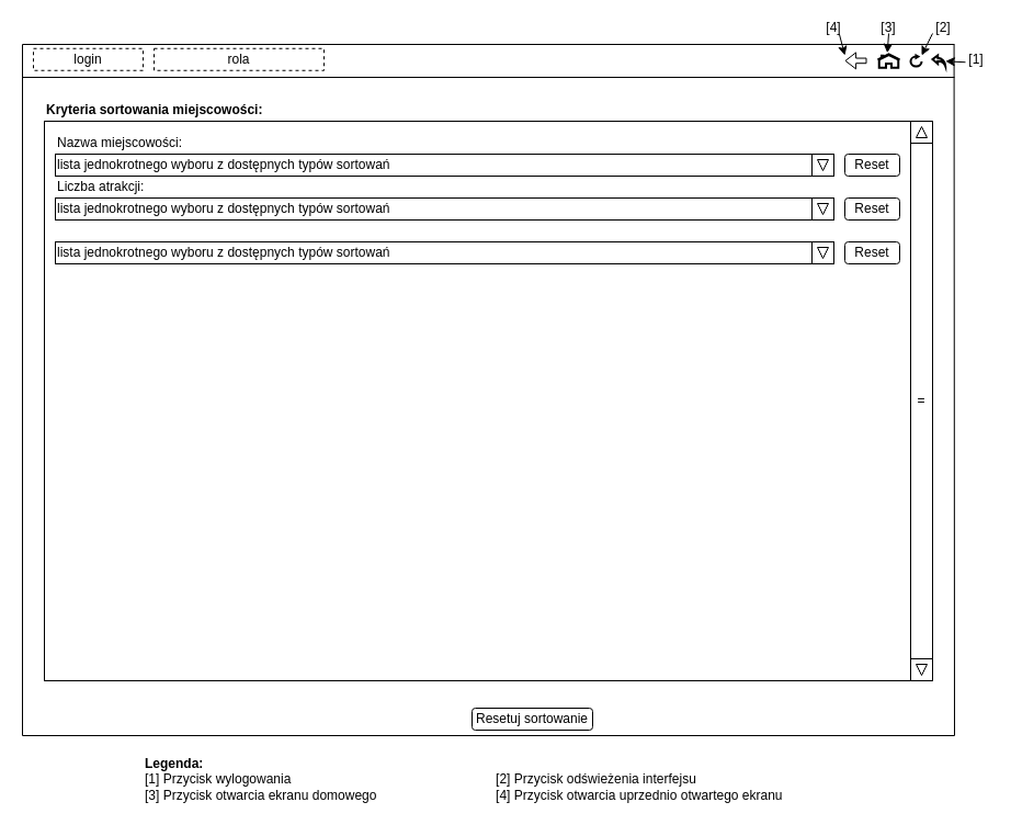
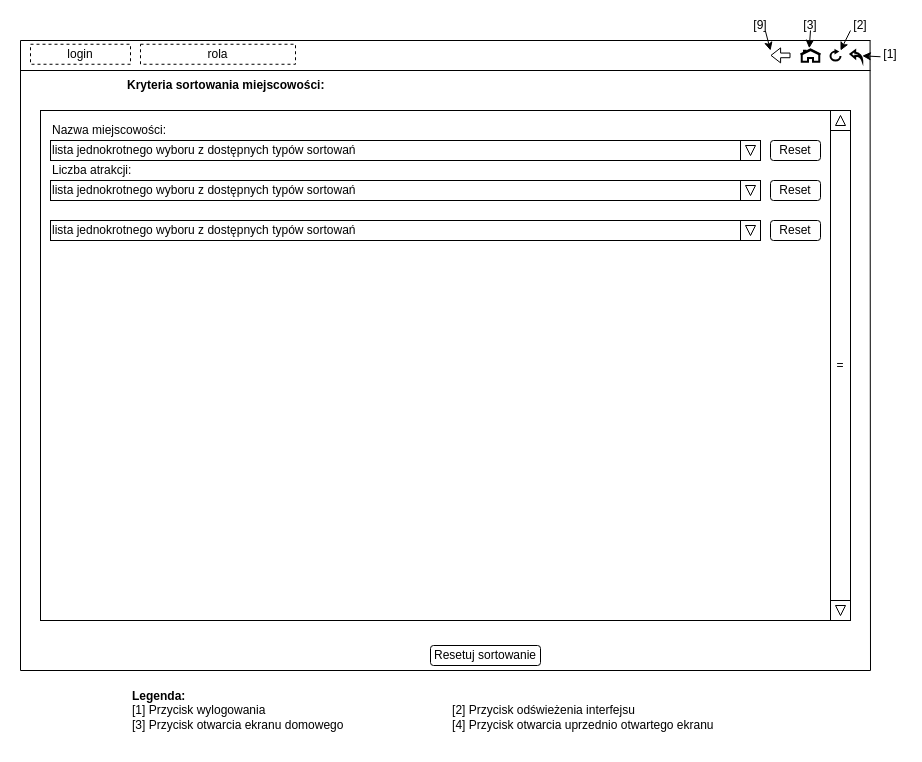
  <mxCell id="0" />
  <mxCell id="1" parent="0" />
  <mxCell id="2" value="" style="rounded=0;whiteSpace=wrap;html=1;" vertex="1" parent="1"><mxGeometry x="40" y="110" width="790" height="510" as="geometry" /></mxCell>
  <mxCell id="3" value="" style="endArrow=none;html=1;rounded=0;" parent="1" edge="1"><mxGeometry width="50" height="50" relative="1" as="geometry"><mxPoint x="20" y="40" as="sourcePoint" /><mxPoint x="870" y="40" as="targetPoint" /></mxGeometry></mxCell>
  <mxCell id="4" value="" style="endArrow=none;html=1;rounded=0;" parent="1" edge="1"><mxGeometry width="50" height="50" relative="1" as="geometry"><mxPoint x="20" y="670" as="sourcePoint" /><mxPoint x="20" y="40" as="targetPoint" /></mxGeometry></mxCell>
  <mxCell id="5" value="" style="endArrow=none;html=1;rounded=0;" parent="1" edge="1"><mxGeometry width="50" height="50" relative="1" as="geometry"><mxPoint x="20" y="70" as="sourcePoint" /><mxPoint x="870" y="70" as="targetPoint" /></mxGeometry></mxCell>
  <mxCell id="6" value="" style="endArrow=none;html=1;rounded=0;" parent="1" edge="1"><mxGeometry width="50" height="50" relative="1" as="geometry"><mxPoint x="870" y="670" as="sourcePoint" /><mxPoint x="869.58" y="40" as="targetPoint" /></mxGeometry></mxCell>
  <mxCell id="7" value="" style="html=1;verticalLabelPosition=bottom;align=center;labelBackgroundColor=#ffffff;verticalAlign=top;strokeWidth=2;shadow=0;dashed=0;shape=mxgraph.ios7.icons.home;" parent="1" vertex="1"><mxGeometry x="800" y="48.75" width="20" height="12.5" as="geometry" /></mxCell>
  <mxCell id="8" value="" style="html=1;verticalLabelPosition=bottom;align=center;labelBackgroundColor=#ffffff;verticalAlign=top;strokeWidth=2;shadow=0;dashed=0;shape=mxgraph.ios7.icons.back;fontFamily=Helvetica;fontSize=12;" parent="1" vertex="1"><mxGeometry x="850" y="50" width="11.76" height="10" as="geometry" /></mxCell>
  <mxCell id="9" value="" style="html=1;verticalLabelPosition=bottom;align=center;labelBackgroundColor=#ffffff;verticalAlign=top;strokeWidth=2;shadow=0;dashed=0;shape=mxgraph.ios7.icons.reload;fontFamily=Helvetica;fontSize=12;" parent="1" vertex="1"><mxGeometry x="830" y="50" width="10" height="10" as="geometry" /></mxCell>
  <mxCell id="10" value="[1]" style="text;html=1;strokeColor=none;fillColor=none;align=center;verticalAlign=middle;whiteSpace=wrap;rounded=0;fontSize=12;fontFamily=Helvetica;fontColor=default;" parent="1" vertex="1"><mxGeometry x="880" y="48.75" width="20" height="10" as="geometry" /></mxCell>
  <mxCell id="11" value="" style="endArrow=classic;html=1;rounded=0;fontFamily=Helvetica;fontSize=12;fontColor=default;exitX=0;exitY=0.75;exitDx=0;exitDy=0;" parent="1" source="10" target="8" edge="1"><mxGeometry width="50" height="50" relative="1" as="geometry"><mxPoint x="800" y="20" as="sourcePoint" /><mxPoint x="850" y="-30" as="targetPoint" /></mxGeometry></mxCell>
  <mxCell id="12" value="" style="shape=flexArrow;endArrow=classic;html=1;rounded=0;fontFamily=Helvetica;fontSize=12;fontColor=default;startWidth=9.302;endWidth=9.302;startSize=5.426;endSize=2.867;width=4.651;" parent="1" edge="1"><mxGeometry width="50" height="50" relative="1" as="geometry"><mxPoint x="790" y="54.88" as="sourcePoint" /><mxPoint x="770" y="54.88" as="targetPoint" /></mxGeometry></mxCell>
  <mxCell id="13" value="[2]" style="text;html=1;strokeColor=none;fillColor=none;align=center;verticalAlign=middle;whiteSpace=wrap;rounded=0;fontSize=12;fontFamily=Helvetica;fontColor=default;" parent="1" vertex="1"><mxGeometry x="840" y="20" width="40" height="10" as="geometry" /></mxCell>
  <mxCell id="14" value="" style="endArrow=classic;html=1;rounded=0;fontFamily=Helvetica;fontSize=12;fontColor=default;exitX=0.25;exitY=1;exitDx=0;exitDy=0;entryX=1;entryY=0;entryDx=0;entryDy=0;entryPerimeter=0;" parent="1" source="13" target="9" edge="1"><mxGeometry width="50" height="50" relative="1" as="geometry"><mxPoint x="790" y="50" as="sourcePoint" /><mxPoint x="840" y="0" as="targetPoint" /></mxGeometry></mxCell>
  <mxCell id="15" value="[3]" style="text;html=1;strokeColor=none;fillColor=none;align=center;verticalAlign=middle;whiteSpace=wrap;rounded=0;fontSize=12;fontFamily=Helvetica;fontColor=default;" parent="1" vertex="1"><mxGeometry x="800" y="20" width="20" height="10" as="geometry" /></mxCell>
  <mxCell id="16" value="" style="endArrow=classic;html=1;rounded=0;fontFamily=Helvetica;fontSize=12;fontColor=default;entryX=0.437;entryY=-0.082;entryDx=0;entryDy=0;entryPerimeter=0;exitX=0.5;exitY=1;exitDx=0;exitDy=0;" parent="1" source="15" target="7" edge="1"><mxGeometry width="50" height="50" relative="1" as="geometry"><mxPoint x="820" y="-20" as="sourcePoint" /><mxPoint x="810" y="-10" as="targetPoint" /></mxGeometry></mxCell>
- <mxCell id="17" value="[4]" style="text;html=1;strokeColor=none;fillColor=none;align=center;verticalAlign=middle;whiteSpace=wrap;rounded=0;fontSize=12;fontFamily=Helvetica;fontColor=default;" parent="1" vertex="1"><mxGeometry x="750" y="20" width="20" height="10" as="geometry" /></mxCell>
+ <mxCell id="17" value="[9]" style="text;html=1;strokeColor=none;fillColor=none;align=center;verticalAlign=middle;whiteSpace=wrap;rounded=0;fontSize=12;fontFamily=Helvetica;fontColor=default;" parent="1" vertex="1"><mxGeometry x="750" y="20" width="20" height="10" as="geometry" /></mxCell>
  <mxCell id="18" value="" style="endArrow=classic;html=1;rounded=0;fontFamily=Helvetica;fontSize=12;fontColor=default;exitX=0.748;exitY=1.065;exitDx=0;exitDy=0;exitPerimeter=0;" parent="1" source="17" edge="1"><mxGeometry width="50" height="50" relative="1" as="geometry"><mxPoint x="730" y="50" as="sourcePoint" /><mxPoint x="770" y="50" as="targetPoint" /></mxGeometry></mxCell>
  <mxCell id="19" value="" style="endArrow=none;html=1;rounded=0;fontFamily=Helvetica;fontSize=12;fontColor=default;" parent="1" edge="1"><mxGeometry width="50" height="50" relative="1" as="geometry"><mxPoint x="20" y="670" as="sourcePoint" /><mxPoint x="870" y="670" as="targetPoint" /></mxGeometry></mxCell>
  <mxCell id="20" value="&lt;b&gt;Legenda:&lt;/b&gt;&lt;br&gt;[1] Przycisk wylogowania&lt;span style=&quot;white-space: pre;&quot;&gt;&#09;&lt;/span&gt;&lt;span style=&quot;white-space: pre;&quot;&gt;&#09;&lt;span style=&quot;white-space: pre;&quot;&gt;&#09;&lt;/span&gt;&lt;span style=&quot;white-space: pre;&quot;&gt;&#09;&lt;span style=&quot;white-space: pre;&quot;&gt;&#09;&lt;/span&gt;&lt;span style=&quot;white-space: pre;&quot;&gt;&#09;&lt;span style=&quot;white-space: pre;&quot;&gt;&#09;&lt;/span&gt;&lt;/span&gt;&lt;/span&gt;&lt;/span&gt;[2] Przycisk odświeżenia interfejsu&lt;br&gt;[3] Przycisk otwarcia ekranu domowego&lt;span style=&quot;white-space: pre;&quot;&gt;&#09;&lt;/span&gt;&lt;span style=&quot;white-space: pre;&quot;&gt;&#09;&lt;span style=&quot;white-space: pre;&quot;&gt;&#09;&lt;/span&gt;&lt;span style=&quot;white-space: pre;&quot;&gt;&#09;&lt;/span&gt;&lt;span style=&quot;white-space: pre;&quot;&gt;&#09;&lt;/span&gt;&lt;/span&gt;[4] Przycisk otwarcia uprzednio otwartego ekranu" style="text;html=1;align=left;verticalAlign=middle;resizable=0;points=[];autosize=1;strokeColor=none;fillColor=none;dashed=1;" parent="1" vertex="1"><mxGeometry x="130" y="680" width="610" height="60" as="geometry" /></mxCell>
  <mxCell id="21" value="login" style="rounded=0;whiteSpace=wrap;html=1;dashed=1;" parent="1" vertex="1"><mxGeometry x="30" y="43.75" width="100" height="20" as="geometry" /></mxCell>
  <mxCell id="22" value="rola" style="rounded=0;whiteSpace=wrap;html=1;dashed=1;" parent="1" vertex="1"><mxGeometry x="140" y="43.75" width="155" height="20" as="geometry" /></mxCell>
- <mxCell id="23" value="&lt;b&gt;Kryteria sortowania miejscowości:&lt;/b&gt;" style="rounded=0;whiteSpace=wrap;html=1;dashed=1;align=left;strokeColor=none;fillColor=none;" parent="1" vertex="1"><mxGeometry x="40" y="90" width="420" height="20" as="geometry" /></mxCell>
+ <mxCell id="23" value="&lt;b&gt;Kryteria sortowania miejscowości:&lt;/b&gt;" style="rounded=0;whiteSpace=wrap;html=1;dashed=1;align=left;strokeColor=none;fillColor=none;" parent="1" vertex="1"><mxGeometry x="125" y="75" width="420" height="20" as="geometry" /></mxCell>
  <mxCell id="24" value="Nazwa miejscowości:" style="text;html=1;strokeColor=none;fillColor=none;align=left;verticalAlign=middle;whiteSpace=wrap;rounded=0;" parent="1" vertex="1"><mxGeometry x="50" y="120" width="120" height="20" as="geometry" /></mxCell>
  <mxCell id="25" value="Liczba atrakcji:" style="text;html=1;strokeColor=none;fillColor=none;align=left;verticalAlign=middle;whiteSpace=wrap;rounded=0;" parent="1" vertex="1"><mxGeometry x="50" y="160" width="90" height="20" as="geometry" /></mxCell>
  <mxCell id="26" value="lista jednokrotnego wyboru z dostępnych typów sortowań" style="rounded=0;whiteSpace=wrap;html=1;align=left;" parent="1" vertex="1"><mxGeometry x="50" y="140" width="690" height="20" as="geometry" /></mxCell>
  <mxCell id="27" value="" style="rounded=0;whiteSpace=wrap;html=1;" parent="1" vertex="1"><mxGeometry x="740" y="140" width="20" height="20" as="geometry" /></mxCell>
  <mxCell id="28" value="" style="triangle;whiteSpace=wrap;html=1;rotation=90;" parent="1" vertex="1"><mxGeometry x="745" y="145" width="10" height="10" as="geometry" /></mxCell>
  <mxCell id="29" value="lista jednokrotnego wyboru z dostępnych typów sortowań" style="rounded=0;whiteSpace=wrap;html=1;align=left;" parent="1" vertex="1"><mxGeometry x="50" y="180" width="690" height="20" as="geometry" /></mxCell>
  <mxCell id="30" value="" style="rounded=0;whiteSpace=wrap;html=1;" parent="1" vertex="1"><mxGeometry x="740" y="180" width="20" height="20" as="geometry" /></mxCell>
  <mxCell id="31" value="" style="triangle;whiteSpace=wrap;html=1;rotation=90;" parent="1" vertex="1"><mxGeometry x="745" y="185" width="10" height="10" as="geometry" /></mxCell>
  <mxCell id="32" value="lista jednokrotnego wyboru z dostępnych typów sortowań" style="rounded=0;whiteSpace=wrap;html=1;align=left;" parent="1" vertex="1"><mxGeometry x="50" y="220" width="690" height="20" as="geometry" /></mxCell>
  <mxCell id="33" value="" style="rounded=0;whiteSpace=wrap;html=1;" parent="1" vertex="1"><mxGeometry x="740" y="220" width="20" height="20" as="geometry" /></mxCell>
  <mxCell id="34" value="" style="triangle;whiteSpace=wrap;html=1;rotation=90;" parent="1" vertex="1"><mxGeometry x="745" y="225" width="10" height="10" as="geometry" /></mxCell>
  <mxCell id="35" value="Resetuj sortowanie" style="rounded=1;whiteSpace=wrap;html=1;" parent="1" vertex="1"><mxGeometry x="430" y="645" width="110" height="20" as="geometry" /></mxCell>
  <mxCell id="36" value="Reset" style="rounded=1;whiteSpace=wrap;html=1;" parent="1" vertex="1"><mxGeometry x="770" y="140" width="50" height="20" as="geometry" /></mxCell>
  <mxCell id="37" value="Reset" style="rounded=1;whiteSpace=wrap;html=1;" parent="1" vertex="1"><mxGeometry x="770" y="180" width="50" height="20" as="geometry" /></mxCell>
  <mxCell id="38" value="Reset" style="rounded=1;whiteSpace=wrap;html=1;" parent="1" vertex="1"><mxGeometry x="770" y="220" width="50" height="20" as="geometry" /></mxCell>
  <mxCell id="39" value="" style="rounded=0;whiteSpace=wrap;html=1;" vertex="1" parent="1"><mxGeometry x="830" y="130" width="20" height="470" as="geometry" /></mxCell>
  <mxCell id="40" value="" style="whiteSpace=wrap;html=1;aspect=fixed;" vertex="1" parent="1"><mxGeometry x="830" y="110" width="20" height="20" as="geometry" /></mxCell>
  <mxCell id="41" value="" style="whiteSpace=wrap;html=1;aspect=fixed;" vertex="1" parent="1"><mxGeometry x="830" y="600" width="20" height="20" as="geometry" /></mxCell>
  <mxCell id="42" value="" style="triangle;whiteSpace=wrap;html=1;rotation=-90;" vertex="1" parent="1"><mxGeometry x="835" y="115" width="10" height="10" as="geometry" /></mxCell>
  <mxCell id="43" value="" style="triangle;whiteSpace=wrap;html=1;rotation=90;" vertex="1" parent="1"><mxGeometry x="835" y="605" width="10" height="10" as="geometry" /></mxCell>
  <mxCell id="44" value="=" style="rounded=0;whiteSpace=wrap;html=1;" vertex="1" parent="1"><mxGeometry x="830" y="130" width="20" height="470" as="geometry" /></mxCell>
